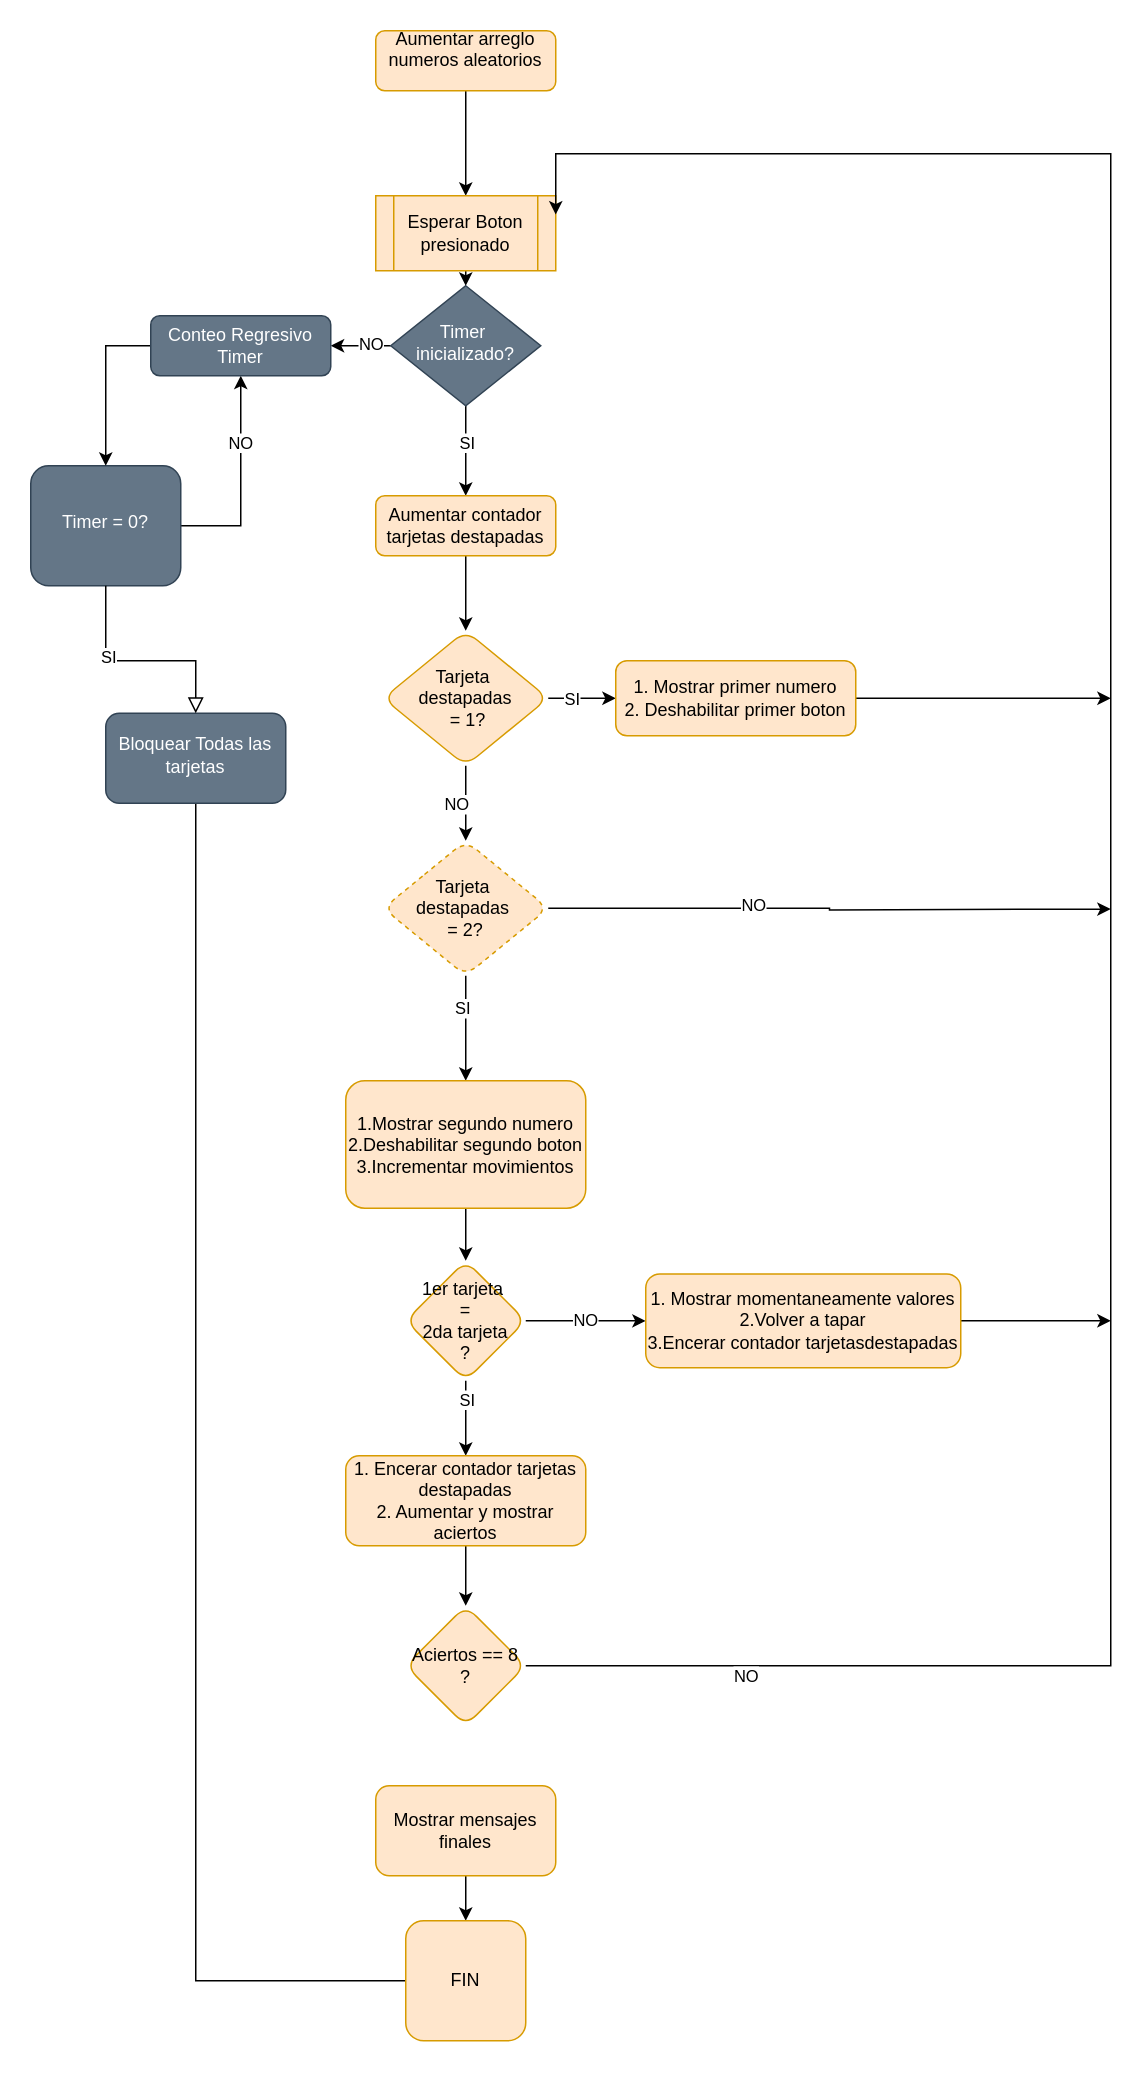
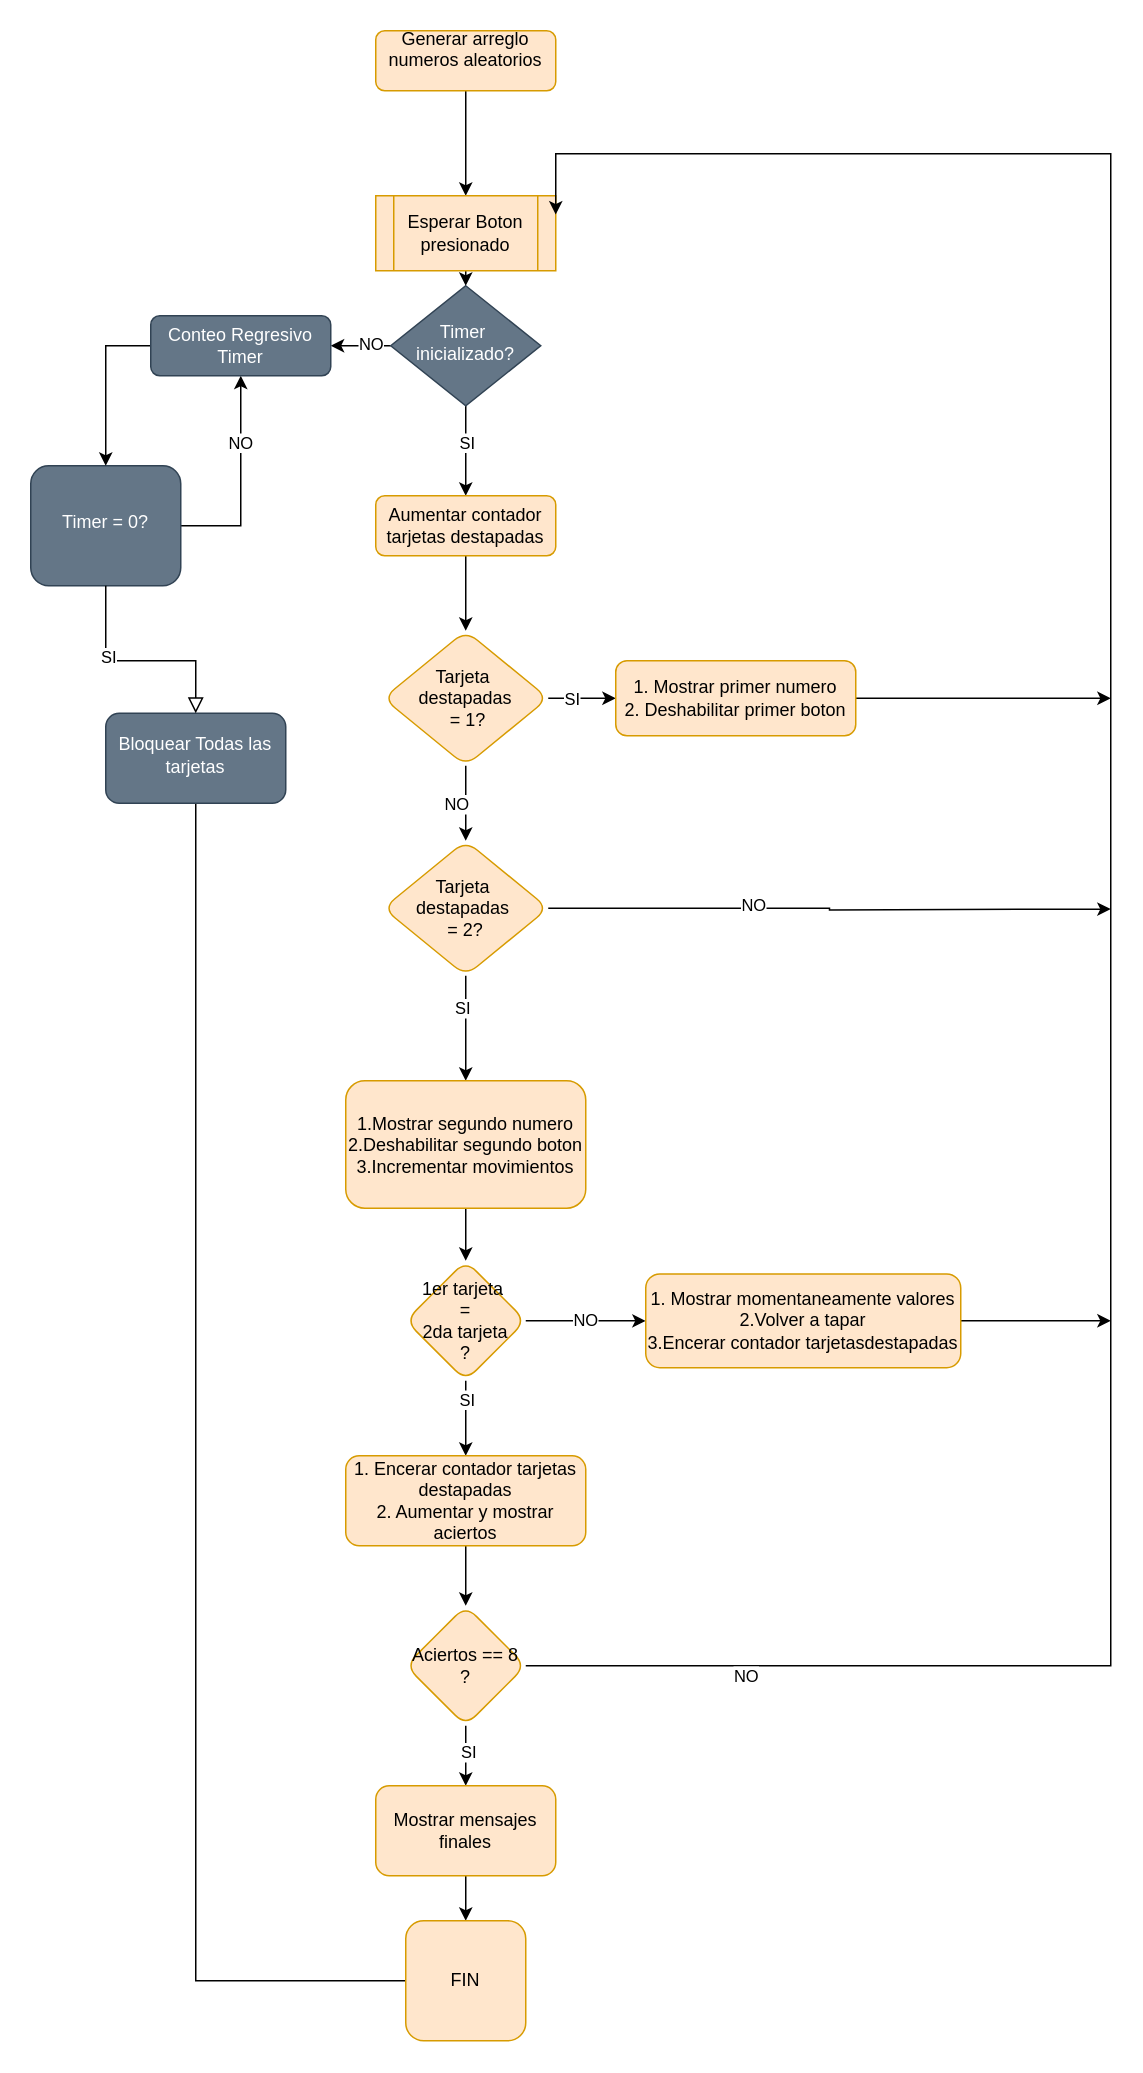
  <mxCell id="0" />
  <mxCell id="1" parent="0" />
  <mxCell id="2" style="edgeStyle=orthogonalEdgeStyle;rounded=0;orthogonalLoop=1;jettySize=auto;html=1;exitX=0.5;exitY=1;exitDx=0;exitDy=0;" edge="1" parent="1" source="3" target="16"><mxGeometry relative="1" as="geometry" /></mxCell>
- <mxCell id="3" value="&lt;div&gt;Aumentar arreglo numeros aleatorios&lt;/div&gt;&lt;div&gt;&lt;br&gt;&lt;/div&gt;" style="rounded=1;whiteSpace=wrap;html=1;fontSize=12;glass=0;strokeWidth=1;shadow=0;fillColor=#ffe6cc;strokeColor=#d79b00;" parent="1" vertex="1"><mxGeometry x="250" y="20" width="120" height="40" as="geometry" /></mxCell>
+ <mxCell id="3" value="&lt;div&gt;Generar arreglo numeros aleatorios&lt;/div&gt;&lt;div&gt;&lt;br&gt;&lt;/div&gt;" style="rounded=1;whiteSpace=wrap;html=1;fontSize=12;glass=0;strokeWidth=1;shadow=0;fillColor=#ffe6cc;strokeColor=#d79b00;" parent="1" vertex="1"><mxGeometry x="250" y="20" width="120" height="40" as="geometry" /></mxCell>
  <mxCell id="4" value="SI" style="rounded=0;html=1;jettySize=auto;orthogonalLoop=1;fontSize=11;endArrow=block;endFill=0;endSize=8;strokeWidth=1;shadow=0;labelBackgroundColor=none;edgeStyle=orthogonalEdgeStyle;" parent="1" source="36" edge="1"><mxGeometry y="20" relative="1" as="geometry"><mxPoint as="offset" /><mxPoint x="290" y="280" as="sourcePoint" /><mxPoint x="290" y="349" as="targetPoint" /><Array as="points"><mxPoint x="310" y="349" /></Array></mxGeometry></mxCell>
  <mxCell id="5" style="edgeStyle=orthogonalEdgeStyle;rounded=0;orthogonalLoop=1;jettySize=auto;html=1;exitX=1;exitY=0.5;exitDx=0;exitDy=0;entryX=0.5;entryY=1;entryDx=0;entryDy=0;" edge="1" parent="1" source="7" target="14"><mxGeometry relative="1" as="geometry" /></mxCell>
  <mxCell id="6" value="NO" style="edgeLabel;html=1;align=center;verticalAlign=middle;resizable=0;points=[];" vertex="1" connectable="0" parent="5"><mxGeometry x="0.356" y="1" relative="1" as="geometry"><mxPoint y="-1" as="offset" /></mxGeometry></mxCell>
  <mxCell id="7" value="Timer = 0?" style="whiteSpace=wrap;html=1;shadow=0;fontFamily=Helvetica;fontSize=12;align=center;strokeWidth=1;spacing=6;spacingTop=-4;fillColor=#647687;fontColor=#ffffff;strokeColor=#314354;rounded=1;" parent="1" vertex="1"><mxGeometry x="20" y="310" width="100" height="80" as="geometry" /></mxCell>
  <mxCell id="8" style="edgeStyle=orthogonalEdgeStyle;rounded=0;orthogonalLoop=1;jettySize=auto;html=1;exitX=0.5;exitY=1;exitDx=0;exitDy=0;" edge="1" parent="1" source="12" target="36"><mxGeometry relative="1" as="geometry" /></mxCell>
  <mxCell id="9" value="SI" style="edgeLabel;html=1;align=center;verticalAlign=middle;resizable=0;points=[];" vertex="1" connectable="0" parent="8"><mxGeometry x="-0.2" relative="1" as="geometry"><mxPoint as="offset" /></mxGeometry></mxCell>
  <mxCell id="10" style="edgeStyle=orthogonalEdgeStyle;rounded=0;orthogonalLoop=1;jettySize=auto;html=1;exitX=0;exitY=0.5;exitDx=0;exitDy=0;entryX=1;entryY=0.5;entryDx=0;entryDy=0;" edge="1" parent="1" source="12" target="14"><mxGeometry relative="1" as="geometry" /></mxCell>
  <mxCell id="11" value="NO" style="edgeLabel;html=1;align=center;verticalAlign=middle;resizable=0;points=[];" vertex="1" connectable="0" parent="10"><mxGeometry x="-0.3" y="-2" relative="1" as="geometry"><mxPoint as="offset" /></mxGeometry></mxCell>
  <mxCell id="12" value="Timer&amp;nbsp;&lt;div&gt;inicializado?&lt;/div&gt;" style="rhombus;whiteSpace=wrap;html=1;shadow=0;fontFamily=Helvetica;fontSize=12;align=center;strokeWidth=1;spacing=6;spacingTop=-4;fillColor=#647687;strokeColor=#314354;fontColor=#ffffff;" parent="1" vertex="1"><mxGeometry x="260" y="190" width="100" height="80" as="geometry" /></mxCell>
  <mxCell id="13" style="edgeStyle=orthogonalEdgeStyle;rounded=0;orthogonalLoop=1;jettySize=auto;html=1;exitX=0;exitY=0.5;exitDx=0;exitDy=0;" edge="1" parent="1" source="14" target="7"><mxGeometry relative="1" as="geometry" /></mxCell>
  <mxCell id="14" value="Conteo Regresivo Timer" style="rounded=1;whiteSpace=wrap;html=1;fontSize=12;glass=0;strokeWidth=1;shadow=0;fillColor=#647687;fontColor=#ffffff;strokeColor=#314354;" parent="1" vertex="1"><mxGeometry x="100" y="210" width="120" height="40" as="geometry" /></mxCell>
  <mxCell id="15" style="edgeStyle=orthogonalEdgeStyle;rounded=0;orthogonalLoop=1;jettySize=auto;html=1;exitX=0.25;exitY=1;exitDx=0;exitDy=0;entryX=0.5;entryY=0;entryDx=0;entryDy=0;" edge="1" parent="1" source="16" target="12"><mxGeometry relative="1" as="geometry"><Array as="points"><mxPoint x="310" y="140" /></Array></mxGeometry></mxCell>
  <mxCell id="16" value="Esperar Boton presionado" style="shape=process;whiteSpace=wrap;html=1;backgroundOutline=1;fillColor=#ffe6cc;strokeColor=#d79b00;" vertex="1" parent="1"><mxGeometry x="250" y="130" width="120" height="50" as="geometry" /></mxCell>
  <mxCell id="17" value="" style="edgeStyle=orthogonalEdgeStyle;rounded=0;orthogonalLoop=1;jettySize=auto;html=1;" edge="1" parent="1" source="36" target="26"><mxGeometry relative="1" as="geometry" /></mxCell>
  <mxCell id="18" style="edgeStyle=orthogonalEdgeStyle;rounded=0;orthogonalLoop=1;jettySize=auto;html=1;exitX=0.5;exitY=1;exitDx=0;exitDy=0;entryX=0;entryY=0.5;entryDx=0;entryDy=0;endArrow=none;" edge="1" parent="1" source="19" target="53"><mxGeometry relative="1" as="geometry" /></mxCell>
  <mxCell id="19" value="Bloquear Todas las tarjetas" style="rounded=1;whiteSpace=wrap;html=1;shadow=0;strokeWidth=1;spacing=6;spacingTop=-4;fillColor=#647687;fontColor=#ffffff;strokeColor=#314354;" vertex="1" parent="1"><mxGeometry x="70" y="475" width="120" height="60" as="geometry" /></mxCell>
  <mxCell id="20" value="" style="rounded=0;html=1;jettySize=auto;orthogonalLoop=1;fontSize=11;endArrow=block;endFill=0;endSize=8;strokeWidth=1;shadow=0;labelBackgroundColor=none;edgeStyle=orthogonalEdgeStyle;exitX=0.5;exitY=1;exitDx=0;exitDy=0;entryX=0.5;entryY=0;entryDx=0;entryDy=0;" edge="1" parent="1" source="7" target="19"><mxGeometry x="-0.558" relative="1" as="geometry"><mxPoint as="offset" /><mxPoint x="140" y="420" as="sourcePoint" /><mxPoint x="210" y="450" as="targetPoint" /><Array as="points"><mxPoint x="130" y="440" /><mxPoint x="131" y="440" /></Array></mxGeometry></mxCell>
  <mxCell id="21" value="SI" style="edgeLabel;html=1;align=center;verticalAlign=middle;resizable=0;points=[];" vertex="1" connectable="0" parent="20"><mxGeometry x="-0.298" y="3" relative="1" as="geometry"><mxPoint as="offset" /></mxGeometry></mxCell>
  <mxCell id="22" value="" style="edgeStyle=orthogonalEdgeStyle;rounded=0;orthogonalLoop=1;jettySize=auto;html=1;" edge="1" parent="1" source="26" target="28"><mxGeometry relative="1" as="geometry" /></mxCell>
  <mxCell id="23" value="SI" style="edgeLabel;html=1;align=center;verticalAlign=middle;resizable=0;points=[];" vertex="1" connectable="0" parent="22"><mxGeometry x="0.515" y="-1" relative="1" as="geometry"><mxPoint x="-19" y="-1" as="offset" /></mxGeometry></mxCell>
  <mxCell id="24" value="" style="edgeStyle=orthogonalEdgeStyle;rounded=0;orthogonalLoop=1;jettySize=auto;html=1;" edge="1" parent="1" source="26" target="35"><mxGeometry relative="1" as="geometry" /></mxCell>
  <mxCell id="25" value="NO" style="edgeLabel;html=1;align=center;verticalAlign=middle;resizable=0;points=[];" vertex="1" connectable="0" parent="24"><mxGeometry x="0.018" y="-7" relative="1" as="geometry"><mxPoint as="offset" /></mxGeometry></mxCell>
  <mxCell id="26" value="Tarjeta&amp;nbsp;&lt;div&gt;destapadas&lt;/div&gt;&lt;div&gt;&amp;nbsp;= 1?&lt;/div&gt;" style="rhombus;whiteSpace=wrap;html=1;rounded=1;glass=0;strokeWidth=1;shadow=0;fillColor=#ffe6cc;strokeColor=#d79b00;" vertex="1" parent="1"><mxGeometry x="255" y="420" width="110" height="90" as="geometry" /></mxCell>
  <mxCell id="27" style="edgeStyle=orthogonalEdgeStyle;rounded=0;orthogonalLoop=1;jettySize=auto;html=1;exitX=1;exitY=0.5;exitDx=0;exitDy=0;" edge="1" parent="1" source="28"><mxGeometry relative="1" as="geometry"><mxPoint x="740" y="465" as="targetPoint" /></mxGeometry></mxCell>
  <mxCell id="28" value="1. Mostrar primer numero&lt;div&gt;2. Deshabilitar primer boton&lt;/div&gt;" style="rounded=1;whiteSpace=wrap;html=1;glass=0;strokeWidth=1;shadow=0;fillColor=#ffe6cc;strokeColor=#d79b00;" vertex="1" parent="1"><mxGeometry x="410" y="440" width="160" height="50" as="geometry" /></mxCell>
  <mxCell id="29" style="edgeStyle=orthogonalEdgeStyle;rounded=0;orthogonalLoop=1;jettySize=auto;html=1;exitX=1;exitY=0.5;exitDx=0;exitDy=0;entryX=1;entryY=0.25;entryDx=0;entryDy=0;" edge="1" parent="1" source="50" target="16"><mxGeometry relative="1" as="geometry"><Array as="points"><mxPoint x="740" y="1110" /><mxPoint x="740" y="102" /></Array></mxGeometry></mxCell>
  <mxCell id="30" value="NO" style="edgeLabel;html=1;align=center;verticalAlign=middle;resizable=0;points=[];" vertex="1" connectable="0" parent="29"><mxGeometry x="-0.839" y="-6" relative="1" as="geometry"><mxPoint as="offset" /></mxGeometry></mxCell>
  <mxCell id="31" value="" style="edgeStyle=orthogonalEdgeStyle;rounded=0;orthogonalLoop=1;jettySize=auto;html=1;" edge="1" parent="1" source="35" target="38"><mxGeometry relative="1" as="geometry" /></mxCell>
  <mxCell id="32" value="SI" style="edgeLabel;html=1;align=center;verticalAlign=middle;resizable=0;points=[];" vertex="1" connectable="0" parent="31"><mxGeometry x="-0.389" y="-3" relative="1" as="geometry"><mxPoint as="offset" /></mxGeometry></mxCell>
  <mxCell id="33" style="edgeStyle=orthogonalEdgeStyle;rounded=0;orthogonalLoop=1;jettySize=auto;html=1;exitX=1;exitY=0.5;exitDx=0;exitDy=0;" edge="1" parent="1" source="35"><mxGeometry relative="1" as="geometry"><mxPoint x="740" y="605.571" as="targetPoint" /></mxGeometry></mxCell>
  <mxCell id="34" value="NO" style="edgeLabel;html=1;align=center;verticalAlign=middle;resizable=0;points=[];" vertex="1" connectable="0" parent="33"><mxGeometry x="-0.277" y="3" relative="1" as="geometry"><mxPoint as="offset" /></mxGeometry></mxCell>
- <mxCell id="35" value="Tarjeta&amp;nbsp;&lt;div&gt;destapadas&amp;nbsp;&lt;/div&gt;&lt;div&gt;= 2?&lt;/div&gt;" style="rhombus;whiteSpace=wrap;html=1;rounded=1;glass=0;strokeWidth=1;shadow=0;fillColor=#ffe6cc;strokeColor=#d79b00;dashed=1;" vertex="1" parent="1"><mxGeometry x="255" y="560" width="110" height="90" as="geometry" /></mxCell>
+ <mxCell id="35" value="Tarjeta&amp;nbsp;&lt;div&gt;destapadas&amp;nbsp;&lt;/div&gt;&lt;div&gt;= 2?&lt;/div&gt;" style="rhombus;whiteSpace=wrap;html=1;rounded=1;glass=0;strokeWidth=1;shadow=0;fillColor=#ffe6cc;strokeColor=#d79b00;" vertex="1" parent="1"><mxGeometry x="255" y="560" width="110" height="90" as="geometry" /></mxCell>
  <mxCell id="36" value="Aumentar contador tarjetas destapadas" style="rounded=1;whiteSpace=wrap;html=1;fontSize=12;glass=0;strokeWidth=1;shadow=0;fillColor=#ffe6cc;strokeColor=#d79b00;" parent="1" vertex="1"><mxGeometry x="250" y="330" width="120" height="40" as="geometry" /></mxCell>
  <mxCell id="37" value="" style="edgeStyle=orthogonalEdgeStyle;rounded=0;orthogonalLoop=1;jettySize=auto;html=1;" edge="1" parent="1" source="38" target="43"><mxGeometry relative="1" as="geometry" /></mxCell>
  <mxCell id="38" value="1.Mostrar segundo numero&lt;div&gt;2.Deshabilitar segundo boton&lt;/div&gt;&lt;div&gt;3.Incrementar movimientos&lt;/div&gt;" style="whiteSpace=wrap;html=1;fillColor=#ffe6cc;strokeColor=#d79b00;rounded=1;glass=0;strokeWidth=1;shadow=0;" vertex="1" parent="1"><mxGeometry x="230" y="720" width="160" height="85" as="geometry" /></mxCell>
  <mxCell id="39" value="" style="edgeStyle=orthogonalEdgeStyle;rounded=0;orthogonalLoop=1;jettySize=auto;html=1;" edge="1" parent="1" source="43" target="45"><mxGeometry relative="1" as="geometry" /></mxCell>
  <mxCell id="40" value="NO" style="edgeLabel;html=1;align=center;verticalAlign=middle;resizable=0;points=[];" vertex="1" connectable="0" parent="39"><mxGeometry x="-0.018" y="1" relative="1" as="geometry"><mxPoint as="offset" /></mxGeometry></mxCell>
  <mxCell id="41" value="" style="edgeStyle=orthogonalEdgeStyle;rounded=0;orthogonalLoop=1;jettySize=auto;html=1;" edge="1" parent="1" source="43" target="47"><mxGeometry relative="1" as="geometry" /></mxCell>
  <mxCell id="42" value="SI" style="edgeLabel;html=1;align=center;verticalAlign=middle;resizable=0;points=[];" vertex="1" connectable="0" parent="41"><mxGeometry x="-0.521" relative="1" as="geometry"><mxPoint as="offset" /></mxGeometry></mxCell>
  <mxCell id="43" value="1er tarjeta&amp;nbsp;&lt;div&gt;=&lt;/div&gt;&lt;div&gt;2da tarjeta&lt;/div&gt;&lt;div&gt;?&lt;/div&gt;" style="rhombus;whiteSpace=wrap;html=1;fillColor=#ffe6cc;strokeColor=#d79b00;rounded=1;glass=0;strokeWidth=1;shadow=0;" vertex="1" parent="1"><mxGeometry x="270" y="840" width="80" height="80" as="geometry" /></mxCell>
  <mxCell id="44" style="edgeStyle=orthogonalEdgeStyle;rounded=0;orthogonalLoop=1;jettySize=auto;html=1;exitX=1;exitY=0.5;exitDx=0;exitDy=0;" edge="1" parent="1" source="45"><mxGeometry relative="1" as="geometry"><mxPoint x="740" y="880" as="targetPoint" /></mxGeometry></mxCell>
  <mxCell id="45" value="1. Mostrar momentaneamente valores&lt;div&gt;2.Volver a tapar&lt;/div&gt;&lt;div&gt;3.Encerar contador tarjetasdestapadas&lt;/div&gt;" style="whiteSpace=wrap;html=1;fillColor=#ffe6cc;strokeColor=#d79b00;rounded=1;glass=0;strokeWidth=1;shadow=0;" vertex="1" parent="1"><mxGeometry x="430" y="848.75" width="210" height="62.5" as="geometry" /></mxCell>
  <mxCell id="46" value="" style="edgeStyle=orthogonalEdgeStyle;rounded=0;orthogonalLoop=1;jettySize=auto;html=1;" edge="1" parent="1" source="47" target="50"><mxGeometry relative="1" as="geometry" /></mxCell>
  <mxCell id="47" value="1. Encerar contador tarjetas destapadas&lt;div&gt;2. Aumentar y mostrar aciertos&lt;/div&gt;" style="whiteSpace=wrap;html=1;fillColor=#ffe6cc;strokeColor=#d79b00;rounded=1;glass=0;strokeWidth=1;shadow=0;" vertex="1" parent="1"><mxGeometry x="230" y="970" width="160" height="60" as="geometry" /></mxCell>
+ <mxCell id="48" value="" style="edgeStyle=orthogonalEdgeStyle;rounded=0;orthogonalLoop=1;jettySize=auto;html=1;" edge="1" parent="1" source="50" target="52"><mxGeometry relative="1" as="geometry" /></mxCell>
+ <mxCell id="49" value="SI" style="edgeLabel;html=1;align=center;verticalAlign=middle;resizable=0;points=[];" vertex="1" connectable="0" parent="48"><mxGeometry x="-0.17" y="1" relative="1" as="geometry"><mxPoint as="offset" /></mxGeometry></mxCell>
  <mxCell id="50" value="Aciertos == 8 ?" style="rhombus;whiteSpace=wrap;html=1;fillColor=#ffe6cc;strokeColor=#d79b00;rounded=1;glass=0;strokeWidth=1;shadow=0;" vertex="1" parent="1"><mxGeometry x="270" y="1070" width="80" height="80" as="geometry" /></mxCell>
  <mxCell id="51" value="" style="edgeStyle=orthogonalEdgeStyle;rounded=0;orthogonalLoop=1;jettySize=auto;html=1;" edge="1" parent="1" source="52" target="53"><mxGeometry relative="1" as="geometry" /></mxCell>
  <mxCell id="52" value="Mostrar mensajes finales" style="whiteSpace=wrap;html=1;fillColor=#ffe6cc;strokeColor=#d79b00;rounded=1;glass=0;strokeWidth=1;shadow=0;" vertex="1" parent="1"><mxGeometry x="250" y="1190" width="120" height="60" as="geometry" /></mxCell>
  <mxCell id="53" value="FIN" style="whiteSpace=wrap;html=1;fillColor=#ffe6cc;strokeColor=#d79b00;glass=0;strokeWidth=1;shadow=0;rounded=1;" vertex="1" parent="1"><mxGeometry x="270" y="1280" width="80" height="80" as="geometry" /></mxCell>
